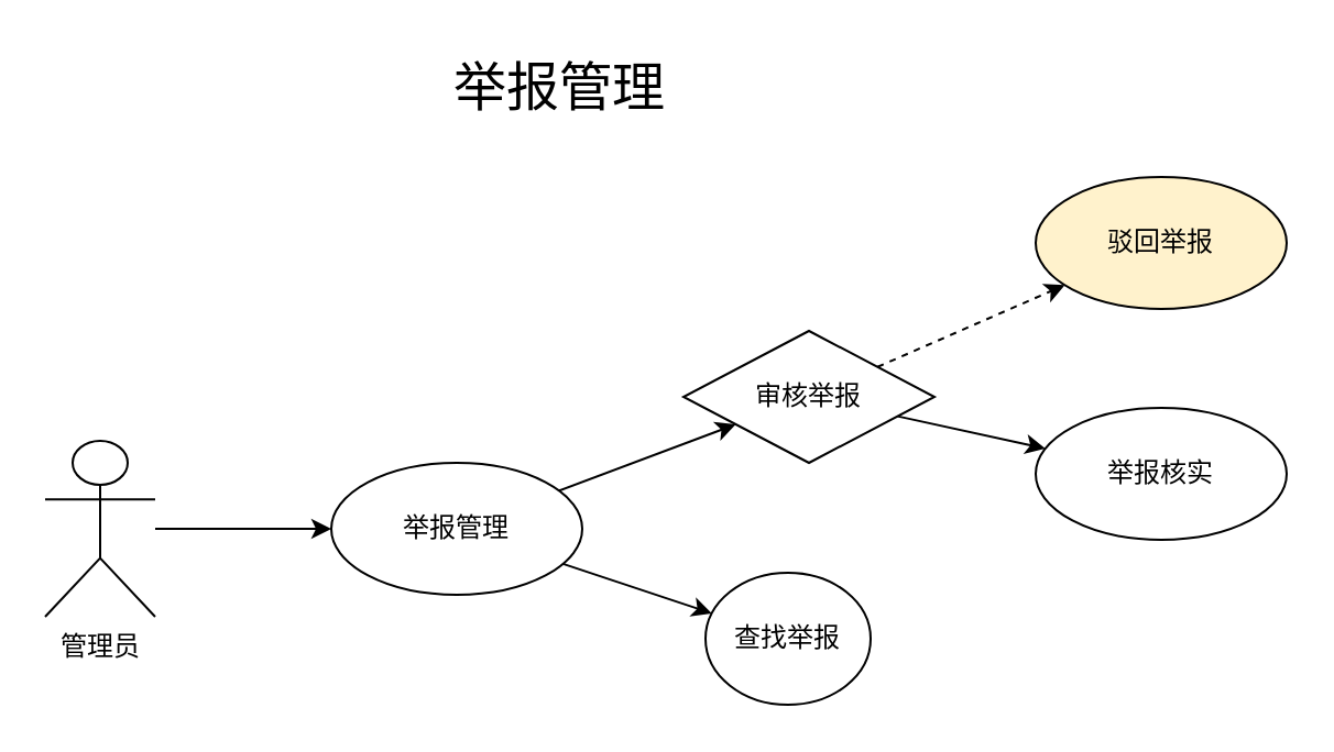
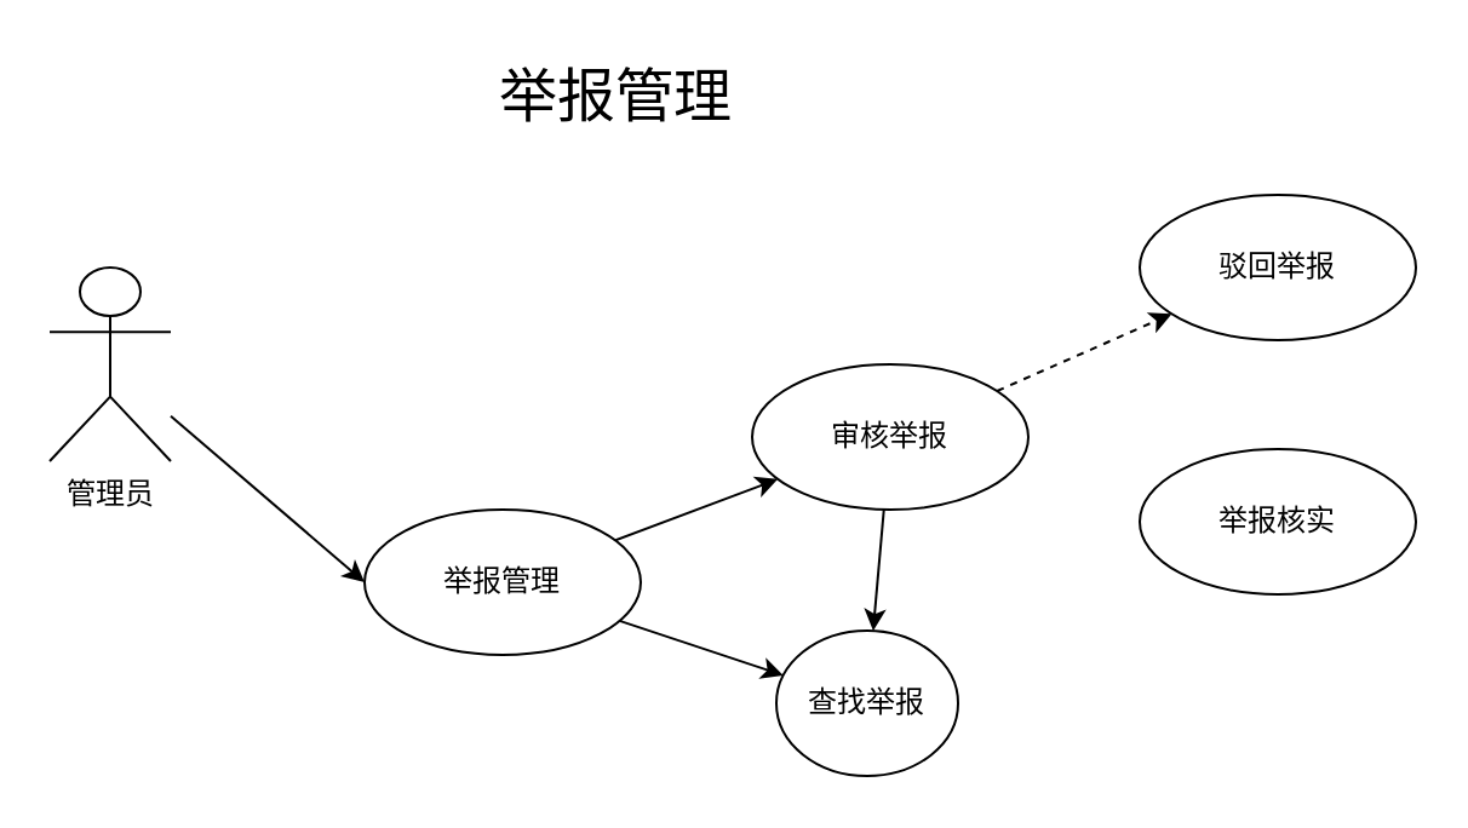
  <mxCell id="0" />
  <mxCell id="1" parent="0" />
  <mxCell id="2" style="edgeStyle=none;rounded=0;orthogonalLoop=1;jettySize=auto;html=1;entryX=0;entryY=0.5;entryDx=0;entryDy=0;" edge="1" parent="1" source="3" target="6"><mxGeometry relative="1" as="geometry" /></mxCell>
- <mxCell id="3" value="管理员" style="shape=umlActor;verticalLabelPosition=bottom;verticalAlign=top;html=1;" vertex="1" parent="1"><mxGeometry x="20" y="200" width="50" height="80" as="geometry" /></mxCell>
+ <mxCell id="3" value="管理员" style="shape=umlActor;verticalLabelPosition=bottom;verticalAlign=top;html=1;" vertex="1" parent="1"><mxGeometry x="20" y="110" width="50" height="80" as="geometry" /></mxCell>
  <mxCell id="4" value="" style="edgeStyle=none;rounded=0;orthogonalLoop=1;jettySize=auto;html=1;" edge="1" parent="1" source="6" target="9"><mxGeometry relative="1" as="geometry" /></mxCell>
  <mxCell id="5" value="" style="edgeStyle=none;rounded=0;orthogonalLoop=1;jettySize=auto;html=1;" edge="1" parent="1" source="6" target="10"><mxGeometry relative="1" as="geometry" /></mxCell>
  <mxCell id="6" value="举报管理" style="ellipse;whiteSpace=wrap;html=1;" vertex="1" parent="1"><mxGeometry x="150" y="210" width="114" height="60" as="geometry" /></mxCell>
  <mxCell id="7" value="" style="edgeStyle=none;rounded=0;orthogonalLoop=1;jettySize=auto;html=1;dashed=1;" edge="1" parent="1" source="9" target="11"><mxGeometry relative="1" as="geometry" /></mxCell>
- <mxCell id="8" value="" style="edgeStyle=none;rounded=0;orthogonalLoop=1;jettySize=auto;html=1;" edge="1" parent="1" source="9" target="12"><mxGeometry relative="1" as="geometry" /></mxCell>
- <mxCell id="9" value="审核举报" style="rhombus;whiteSpace=wrap;html=1;" vertex="1" parent="1"><mxGeometry x="310" y="150" width="114" height="60" as="geometry" /></mxCell>
+ <mxCell id="8" value="" style="edgeStyle=none;rounded=0;orthogonalLoop=1;jettySize=auto;html=1;" edge="1" parent="1" source="9" target="10"><mxGeometry relative="1" as="geometry" /></mxCell>
+ <mxCell id="9" value="审核举报" style="ellipse;whiteSpace=wrap;html=1;" vertex="1" parent="1"><mxGeometry x="310" y="150" width="114" height="60" as="geometry" /></mxCell>
  <mxCell id="10" value="查找举报" style="ellipse;whiteSpace=wrap;html=1;" vertex="1" parent="1"><mxGeometry x="320" y="260" width="75" height="60" as="geometry" /></mxCell>
- <mxCell id="11" value="驳回举报" style="ellipse;whiteSpace=wrap;html=1;fillColor=#fff2cc;" vertex="1" parent="1"><mxGeometry x="470" y="80" width="114" height="60" as="geometry" /></mxCell>
+ <mxCell id="11" value="驳回举报" style="ellipse;whiteSpace=wrap;html=1;" vertex="1" parent="1"><mxGeometry x="470" y="80" width="114" height="60" as="geometry" /></mxCell>
  <mxCell id="12" value="举报核实" style="ellipse;whiteSpace=wrap;html=1;" vertex="1" parent="1"><mxGeometry x="470" y="185" width="114" height="60" as="geometry" /></mxCell>
  <mxCell id="13" value="&lt;font style=&quot;font-size: 24px&quot;&gt;举报管理&lt;/font&gt;" style="text;html=1;strokeColor=none;fillColor=none;align=center;verticalAlign=middle;whiteSpace=wrap;rounded=0;" vertex="1" parent="1"><mxGeometry x="164" y="20" width="180" height="40" as="geometry" /></mxCell>
